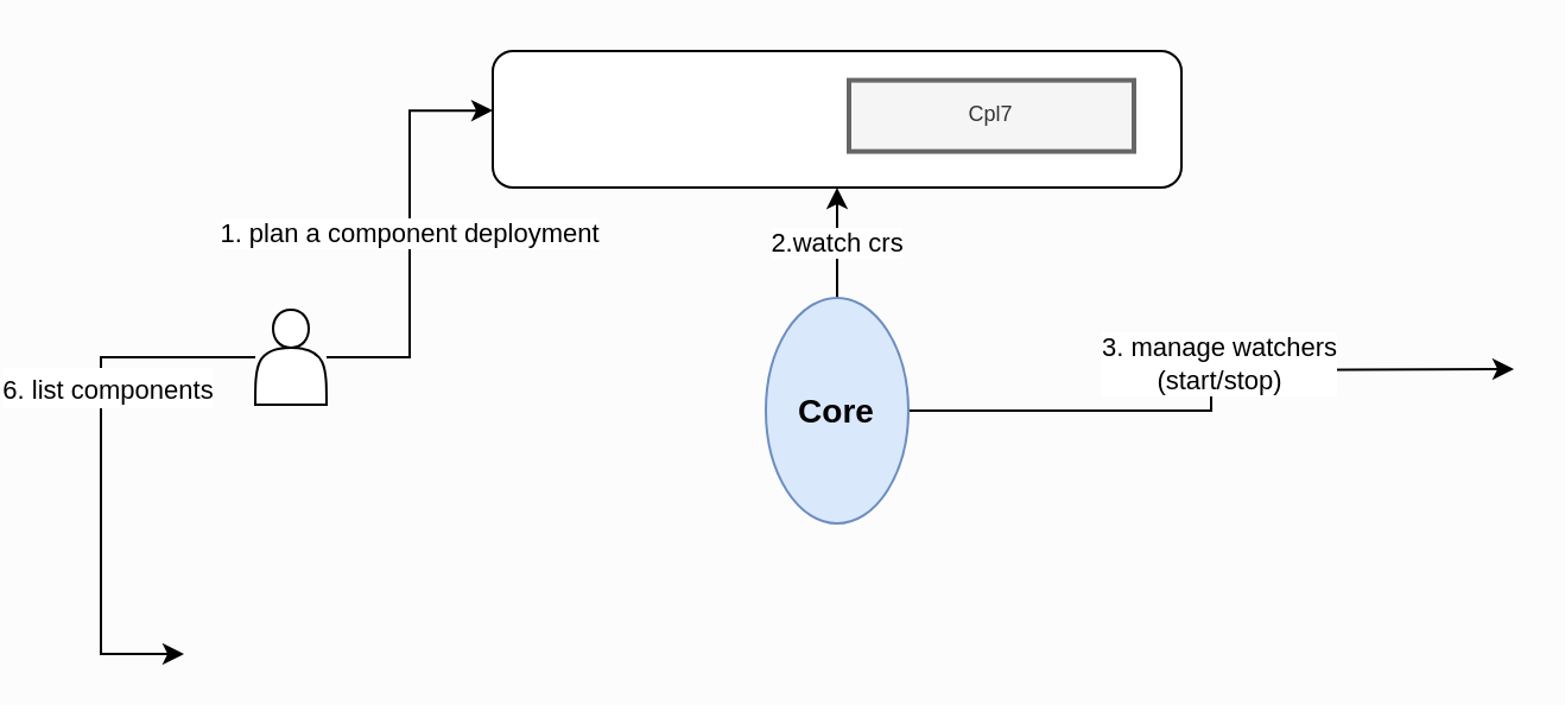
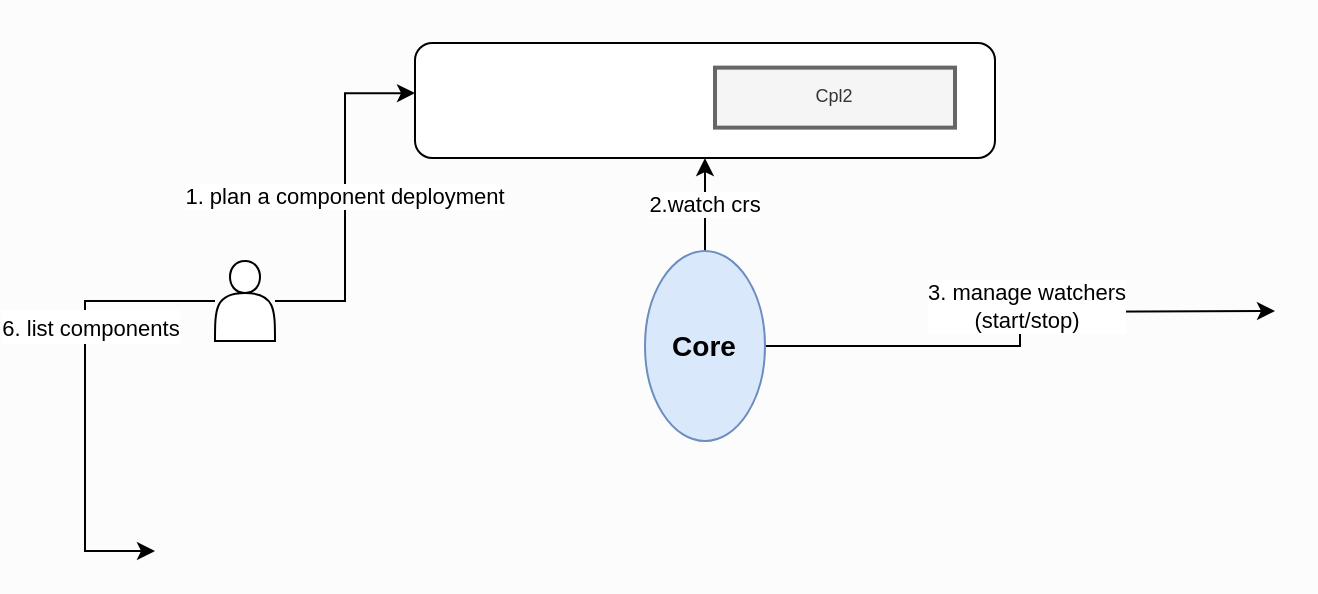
  <mxCell id="0" />
  <mxCell id="1" parent="0" />
  <mxCell id="2" value="" style="rounded=1;whiteSpace=wrap;html=1;labelBorderColor=none;fontSize=11;" parent="1" vertex="1"><mxGeometry x="185" y="20.94" width="290" height="57.62" as="geometry" /></mxCell>
  <mxCell id="3" value="2.watch crs" style="edgeStyle=orthogonalEdgeStyle;rounded=0;orthogonalLoop=1;jettySize=auto;html=1;strokeColor=#000000;strokeWidth=1;fontSize=11;exitX=0.5;exitY=0;exitDx=0;exitDy=0;entryX=0.5;entryY=1;entryDx=0;entryDy=0;" parent="1" source="6" target="2" edge="1"><mxGeometry relative="1" as="geometry"><mxPoint x="485" y="109.75" as="sourcePoint" /><mxPoint x="555" y="180" as="targetPoint" /></mxGeometry></mxCell>
  <mxCell id="4" style="edgeStyle=orthogonalEdgeStyle;rounded=0;orthogonalLoop=1;jettySize=auto;html=1;entryX=0;entryY=0.25;entryDx=0;entryDy=0;fontSize=12;" parent="1" source="6" edge="1"><mxGeometry relative="1" as="geometry"><mxPoint x="615" y="155" as="targetPoint" /></mxGeometry></mxCell>
  <mxCell id="5" value="3. manage watchers&lt;br style=&quot;font-size: 11px;&quot;&gt;(start/stop)" style="edgeLabel;html=1;align=center;verticalAlign=middle;resizable=0;points=[];fontSize=11;" parent="4" vertex="1" connectable="0"><mxGeometry x="0.084" y="4" relative="1" as="geometry"><mxPoint x="1" y="1" as="offset" /></mxGeometry></mxCell>
  <mxCell id="6" value="Core" style="ellipse;whiteSpace=wrap;html=1;aspect=fixed;fillColor=#dae8fc;strokeColor=#6c8ebf;fontStyle=1;fontSize=14;" parent="1" vertex="1"><mxGeometry x="300" y="125" width="60" height="95" as="geometry" /></mxCell>
- <mxCell id="7" value="Cpl7" style="rounded=0;whiteSpace=wrap;html=1;strokeColor=#666666;strokeWidth=2;fontSize=9;fontStyle=0;fillColor=#f5f5f5;fontColor=#333333;" parent="1" vertex="1"><mxGeometry x="335" y="33.31" width="120" height="30" as="geometry" /></mxCell>
+ <mxCell id="7" value="Cpl2" style="rounded=0;whiteSpace=wrap;html=1;strokeColor=#666666;strokeWidth=2;fontSize=9;fontStyle=0;fillColor=#f5f5f5;fontColor=#333333;" parent="1" vertex="1"><mxGeometry x="335" y="33.31" width="120" height="30" as="geometry" /></mxCell>
  <mxCell id="8" value="1. plan a component deployment" style="edgeStyle=orthogonalEdgeStyle;rounded=0;orthogonalLoop=1;jettySize=auto;html=1;entryX=0;entryY=0.436;entryDx=0;entryDy=0;entryPerimeter=0;strokeWidth=1;fontSize=11;" parent="1" source="11" target="2" edge="1"><mxGeometry relative="1" as="geometry" /></mxCell>
  <mxCell id="9" style="edgeStyle=orthogonalEdgeStyle;rounded=0;orthogonalLoop=1;jettySize=auto;html=1;entryX=0;entryY=0.5;entryDx=0;entryDy=0;strokeWidth=1;fontSize=14;" parent="1" source="11" edge="1"><mxGeometry relative="1" as="geometry"><Array as="points"><mxPoint x="20" y="275" /></Array><mxPoint x="55" y="275" as="targetPoint" /></mxGeometry></mxCell>
  <mxCell id="10" value="&lt;span style=&quot;font-size: 11px;&quot;&gt;6. list components&lt;/span&gt;" style="edgeLabel;html=1;align=center;verticalAlign=middle;resizable=0;points=[];fontSize=14;" parent="9" vertex="1" connectable="0"><mxGeometry x="-0.312" y="2" relative="1" as="geometry"><mxPoint as="offset" /></mxGeometry></mxCell>
  <mxCell id="11" value="" style="shape=actor;whiteSpace=wrap;html=1;labelBorderColor=none;fontSize=10;" parent="1" vertex="1"><mxGeometry x="85" y="130" width="30" height="40" as="geometry" /></mxCell>
